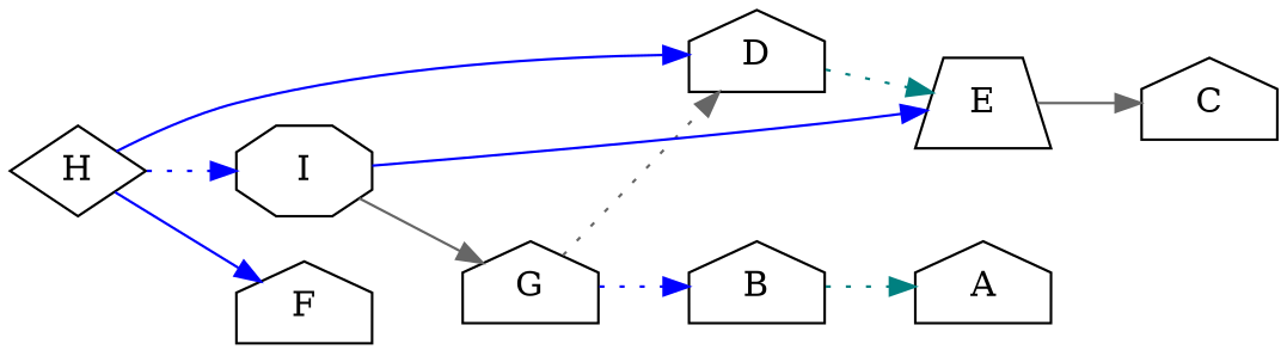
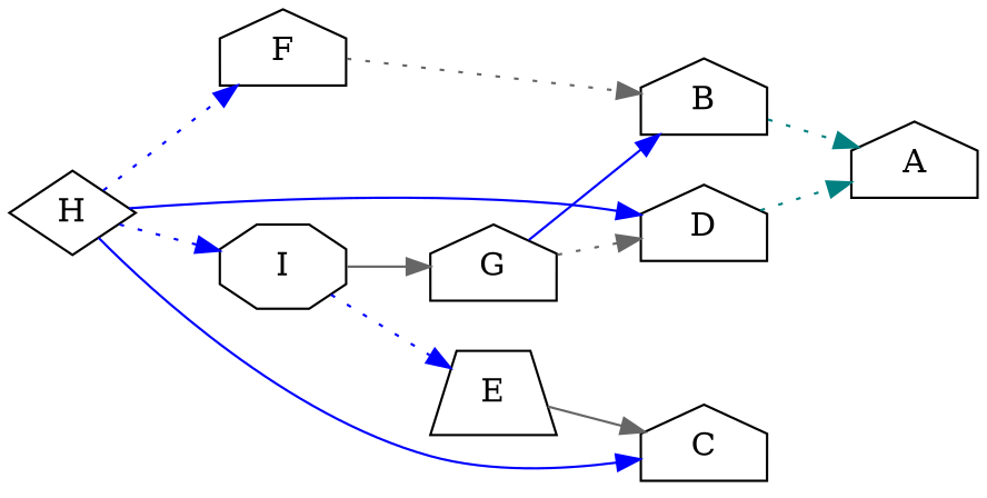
  digraph {
    rankdir=LR
    node [shape=house]
    edge [color=blue style=dotted]
    B
    A
    D
    E [shape=trapezium]
    C
    F
    G
    H [shape=diamond]
    I [shape=octagon]
    B -> A [color=teal]
-   D -> E [color=teal]
+   D -> A [color=teal]
    E -> C [color=gray40 style=solid]
-   G -> B
+   F -> B [color=gray40]
+   G -> B [style=solid]
    G -> D [color=gray40]
    H -> D [style=solid]
-   H -> F [style=solid]
+   H -> C [style=solid]
+   H -> F
    H -> I
-   I -> E [style=solid]
+   I -> E
    I -> G [color=gray40 style=solid]
  }
